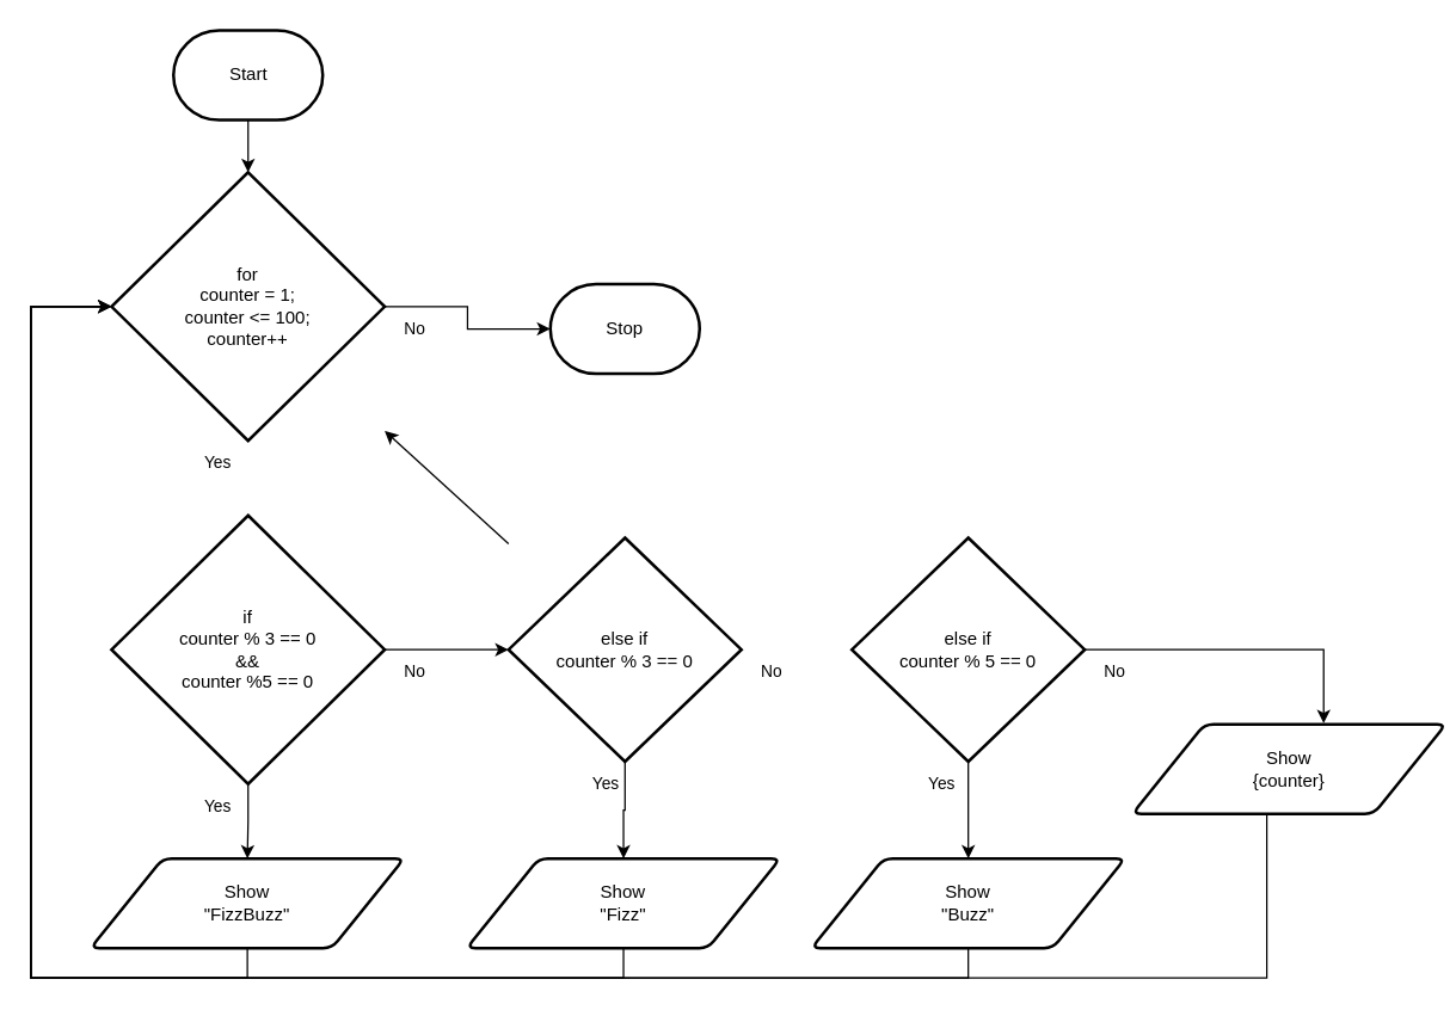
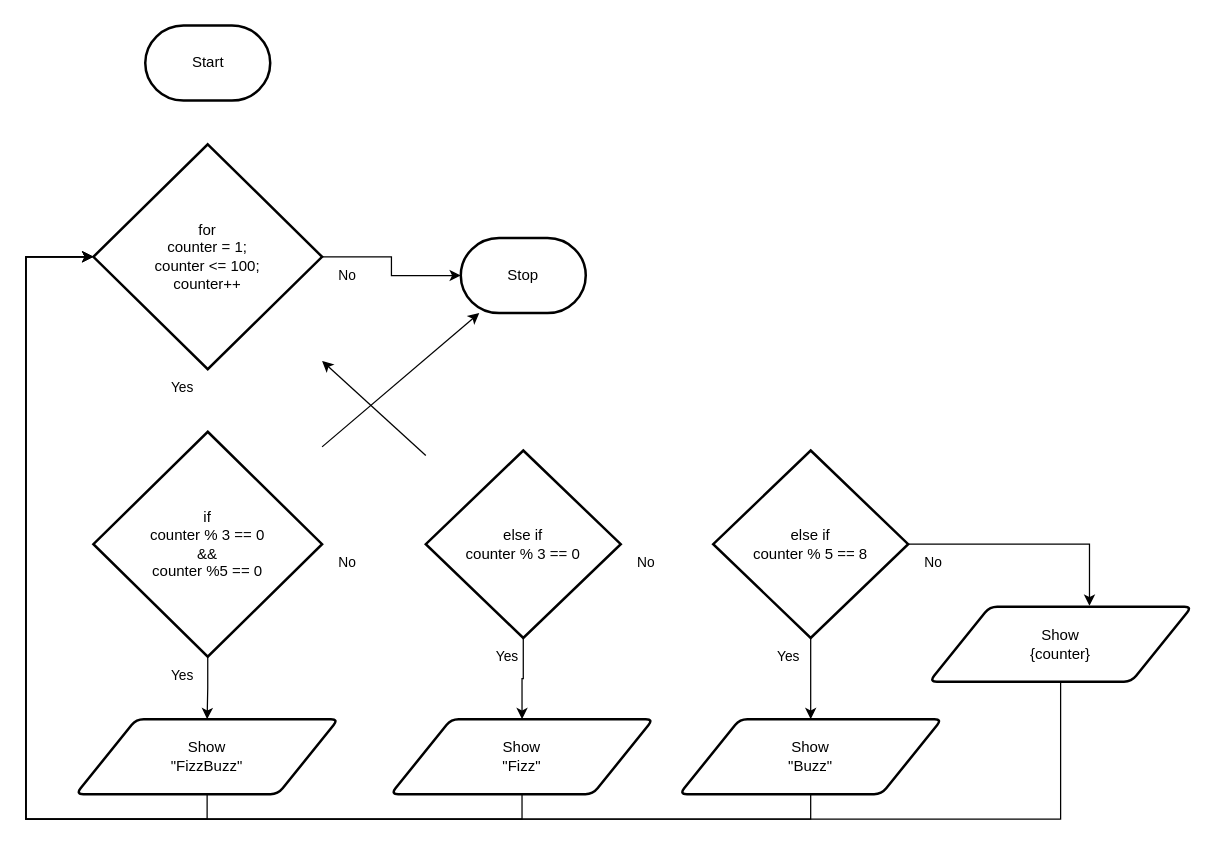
  <mxCell id="0" />
  <mxCell id="1" parent="0" />
- <mxCell id="2" style="edgeStyle=none;html=1;" edge="1" parent="1" source="3" target="6"><mxGeometry relative="1" as="geometry" /></mxCell>
  <mxCell id="3" value="Start" style="strokeWidth=2;html=1;shape=mxgraph.flowchart.terminator;whiteSpace=wrap;" parent="1" vertex="1"><mxGeometry x="115.5" y="20" width="100" height="60" as="geometry" /></mxCell>
  <mxCell id="4" value="Stop" style="strokeWidth=2;html=1;shape=mxgraph.flowchart.terminator;whiteSpace=wrap;" parent="1" vertex="1"><mxGeometry x="368" y="190" width="100" height="60" as="geometry" /></mxCell>
  <mxCell id="5" style="edgeStyle=orthogonalEdgeStyle;shape=connector;rounded=0;html=1;entryX=0;entryY=0.5;entryDx=0;entryDy=0;entryPerimeter=0;labelBackgroundColor=default;strokeColor=default;fontFamily=Helvetica;fontSize=11;fontColor=default;endArrow=classic;" edge="1" parent="1" source="6" target="4"><mxGeometry relative="1" as="geometry" /></mxCell>
  <mxCell id="6" value="for&lt;br&gt;counter = 1;&lt;br&gt;counter &amp;lt;= 100;&lt;br&gt;counter++" style="strokeWidth=2;html=1;shape=mxgraph.flowchart.decision;whiteSpace=wrap;" parent="1" vertex="1"><mxGeometry x="74" y="115" width="183" height="180" as="geometry" /></mxCell>
  <mxCell id="7" style="edgeStyle=orthogonalEdgeStyle;shape=connector;rounded=0;html=1;entryX=0;entryY=0.5;entryDx=0;entryDy=0;entryPerimeter=0;labelBackgroundColor=default;strokeColor=default;fontFamily=Helvetica;fontSize=11;fontColor=default;endArrow=classic;" edge="1" parent="1" source="8" target="6"><mxGeometry relative="1" as="geometry"><Array as="points"><mxPoint x="165" y="655" /><mxPoint x="20" y="655" /><mxPoint x="20" y="205" /></Array></mxGeometry></mxCell>
  <mxCell id="8" value="Show&lt;br&gt;&quot;FizzBuzz&quot;" style="shape=parallelogram;html=1;strokeWidth=2;perimeter=parallelogramPerimeter;whiteSpace=wrap;rounded=1;arcSize=12;size=0.23;" parent="1" vertex="1"><mxGeometry x="60" y="575" width="210" height="60" as="geometry" /></mxCell>
  <mxCell id="9" value="Yes" style="text;html=1;align=center;verticalAlign=middle;resizable=0;points=[];autosize=1;strokeColor=none;fillColor=none;fontSize=11;fontFamily=Helvetica;fontColor=default;" parent="1" vertex="1"><mxGeometry x="125" y="295" width="40" height="30" as="geometry" /></mxCell>
  <mxCell id="10" value="No" style="text;html=1;align=center;verticalAlign=middle;resizable=0;points=[];autosize=1;strokeColor=none;fillColor=none;fontSize=11;fontFamily=Helvetica;fontColor=default;" parent="1" vertex="1"><mxGeometry x="257" y="205" width="40" height="30" as="geometry" /></mxCell>
- <mxCell id="11" style="edgeStyle=none;html=1;entryX=0;entryY=0.5;entryDx=0;entryDy=0;entryPerimeter=0;" edge="1" parent="1" source="13" target="18"><mxGeometry relative="1" as="geometry" /></mxCell>
+ <mxCell id="11" style="edgeStyle=none;html=1;" edge="1" parent="1" source="13" target="4"><mxGeometry relative="1" as="geometry" /></mxCell>
  <mxCell id="12" style="edgeStyle=orthogonalEdgeStyle;shape=connector;rounded=0;html=1;labelBackgroundColor=default;strokeColor=default;fontFamily=Helvetica;fontSize=11;fontColor=default;endArrow=classic;" edge="1" parent="1" source="13" target="8"><mxGeometry relative="1" as="geometry" /></mxCell>
  <mxCell id="13" value="if&lt;br&gt;counter % 3 == 0&lt;br&gt;&amp;amp;&amp;amp;&lt;br&gt;counter %5 == 0" style="strokeWidth=2;html=1;shape=mxgraph.flowchart.decision;whiteSpace=wrap;" parent="1" vertex="1"><mxGeometry x="74" y="345" width="183" height="180" as="geometry" /></mxCell>
  <mxCell id="14" style="edgeStyle=orthogonalEdgeStyle;shape=connector;rounded=0;html=1;entryX=0;entryY=0.5;entryDx=0;entryDy=0;entryPerimeter=0;labelBackgroundColor=default;strokeColor=default;fontFamily=Helvetica;fontSize=11;fontColor=default;endArrow=classic;" edge="1" parent="1" source="15" target="6"><mxGeometry relative="1" as="geometry"><Array as="points"><mxPoint x="417" y="655" /><mxPoint x="20" y="655" /><mxPoint x="20" y="205" /></Array></mxGeometry></mxCell>
  <mxCell id="15" value="Show&lt;br&gt;&quot;Fizz&quot;" style="shape=parallelogram;html=1;strokeWidth=2;perimeter=parallelogramPerimeter;whiteSpace=wrap;rounded=1;arcSize=12;size=0.23;" parent="1" vertex="1"><mxGeometry x="312" y="575" width="210" height="60" as="geometry" /></mxCell>
  <mxCell id="16" style="edgeStyle=none;html=1;" edge="1" parent="1" source="18" target="6"><mxGeometry relative="1" as="geometry" /></mxCell>
  <mxCell id="17" style="edgeStyle=orthogonalEdgeStyle;shape=connector;rounded=0;html=1;labelBackgroundColor=default;strokeColor=default;fontFamily=Helvetica;fontSize=11;fontColor=default;endArrow=classic;" edge="1" parent="1" source="18" target="15"><mxGeometry relative="1" as="geometry" /></mxCell>
  <mxCell id="18" value="else if&lt;br&gt;counter % 3 == 0" style="strokeWidth=2;html=1;shape=mxgraph.flowchart.decision;whiteSpace=wrap;" parent="1" vertex="1"><mxGeometry x="340" y="360" width="156" height="150" as="geometry" /></mxCell>
  <mxCell id="19" style="edgeStyle=orthogonalEdgeStyle;shape=connector;rounded=0;html=1;entryX=0;entryY=0.5;entryDx=0;entryDy=0;entryPerimeter=0;labelBackgroundColor=default;strokeColor=default;fontFamily=Helvetica;fontSize=11;fontColor=default;endArrow=classic;" edge="1" parent="1" source="20" target="6"><mxGeometry relative="1" as="geometry"><Array as="points"><mxPoint x="648" y="655" /><mxPoint x="20" y="655" /><mxPoint x="20" y="205" /></Array></mxGeometry></mxCell>
  <mxCell id="20" value="Show&lt;br&gt;&quot;Buzz&quot;" style="shape=parallelogram;html=1;strokeWidth=2;perimeter=parallelogramPerimeter;whiteSpace=wrap;rounded=1;arcSize=12;size=0.23;" parent="1" vertex="1"><mxGeometry x="543" y="575" width="210" height="60" as="geometry" /></mxCell>
  <mxCell id="21" style="edgeStyle=orthogonalEdgeStyle;html=1;entryX=0.61;entryY=-0.011;entryDx=0;entryDy=0;entryPerimeter=0;rounded=0;" edge="1" parent="1" source="23" target="25"><mxGeometry relative="1" as="geometry" /></mxCell>
  <mxCell id="22" style="edgeStyle=orthogonalEdgeStyle;shape=connector;rounded=0;html=1;labelBackgroundColor=default;strokeColor=default;fontFamily=Helvetica;fontSize=11;fontColor=default;endArrow=classic;" edge="1" parent="1" source="23" target="20"><mxGeometry relative="1" as="geometry" /></mxCell>
- <mxCell id="23" value="else if&lt;br&gt;counter % 5 == 0" style="strokeWidth=2;html=1;shape=mxgraph.flowchart.decision;whiteSpace=wrap;" parent="1" vertex="1"><mxGeometry x="570" y="360" width="156" height="150" as="geometry" /></mxCell>
+ <mxCell id="23" value="else if&lt;br&gt;counter % 5 == 8" style="strokeWidth=2;html=1;shape=mxgraph.flowchart.decision;whiteSpace=wrap;" parent="1" vertex="1"><mxGeometry x="570" y="360" width="156" height="150" as="geometry" /></mxCell>
  <mxCell id="24" style="edgeStyle=orthogonalEdgeStyle;shape=connector;rounded=0;html=1;entryX=0;entryY=0.5;entryDx=0;entryDy=0;entryPerimeter=0;labelBackgroundColor=default;strokeColor=default;fontFamily=Helvetica;fontSize=11;fontColor=default;endArrow=classic;" edge="1" parent="1" source="25" target="6"><mxGeometry relative="1" as="geometry"><Array as="points"><mxPoint x="848" y="655" /><mxPoint x="20" y="655" /><mxPoint x="20" y="205" /></Array></mxGeometry></mxCell>
- <mxCell id="25" value="Show&lt;br&gt;{counter}" style="shape=parallelogram;html=1;strokeWidth=2;perimeter=parallelogramPerimeter;whiteSpace=wrap;rounded=1;arcSize=12;size=0.23;" parent="1" vertex="1"><mxGeometry x="758" y="485" width="210" height="60" as="geometry" /></mxCell>
+ <mxCell id="25" value="Show&lt;br&gt;{counter}" style="shape=parallelogram;html=1;strokeWidth=2;perimeter=parallelogramPerimeter;whiteSpace=wrap;rounded=1;arcSize=12;size=0.23;" parent="1" vertex="1"><mxGeometry x="743" y="485" width="210" height="60" as="geometry" /></mxCell>
  <mxCell id="26" value="Yes" style="text;html=1;align=center;verticalAlign=middle;resizable=0;points=[];autosize=1;strokeColor=none;fillColor=none;fontSize=11;fontFamily=Helvetica;fontColor=default;" vertex="1" parent="1"><mxGeometry x="125" y="525" width="40" height="30" as="geometry" /></mxCell>
  <mxCell id="27" value="Yes" style="text;html=1;align=center;verticalAlign=middle;resizable=0;points=[];autosize=1;strokeColor=none;fillColor=none;fontSize=11;fontFamily=Helvetica;fontColor=default;" vertex="1" parent="1"><mxGeometry x="385" y="510" width="40" height="30" as="geometry" /></mxCell>
  <mxCell id="28" value="Yes" style="text;html=1;align=center;verticalAlign=middle;resizable=0;points=[];autosize=1;strokeColor=none;fillColor=none;fontSize=11;fontFamily=Helvetica;fontColor=default;" vertex="1" parent="1"><mxGeometry x="610" y="510" width="40" height="30" as="geometry" /></mxCell>
  <mxCell id="29" value="No" style="text;html=1;align=center;verticalAlign=middle;resizable=0;points=[];autosize=1;strokeColor=none;fillColor=none;fontSize=11;fontFamily=Helvetica;fontColor=default;" vertex="1" parent="1"><mxGeometry x="726" y="435" width="40" height="30" as="geometry" /></mxCell>
  <mxCell id="30" value="No" style="text;html=1;align=center;verticalAlign=middle;resizable=0;points=[];autosize=1;strokeColor=none;fillColor=none;fontSize=11;fontFamily=Helvetica;fontColor=default;" vertex="1" parent="1"><mxGeometry x="496" y="435" width="40" height="30" as="geometry" /></mxCell>
  <mxCell id="31" value="No" style="text;html=1;align=center;verticalAlign=middle;resizable=0;points=[];autosize=1;strokeColor=none;fillColor=none;fontSize=11;fontFamily=Helvetica;fontColor=default;" vertex="1" parent="1"><mxGeometry x="257" y="435" width="40" height="30" as="geometry" /></mxCell>
